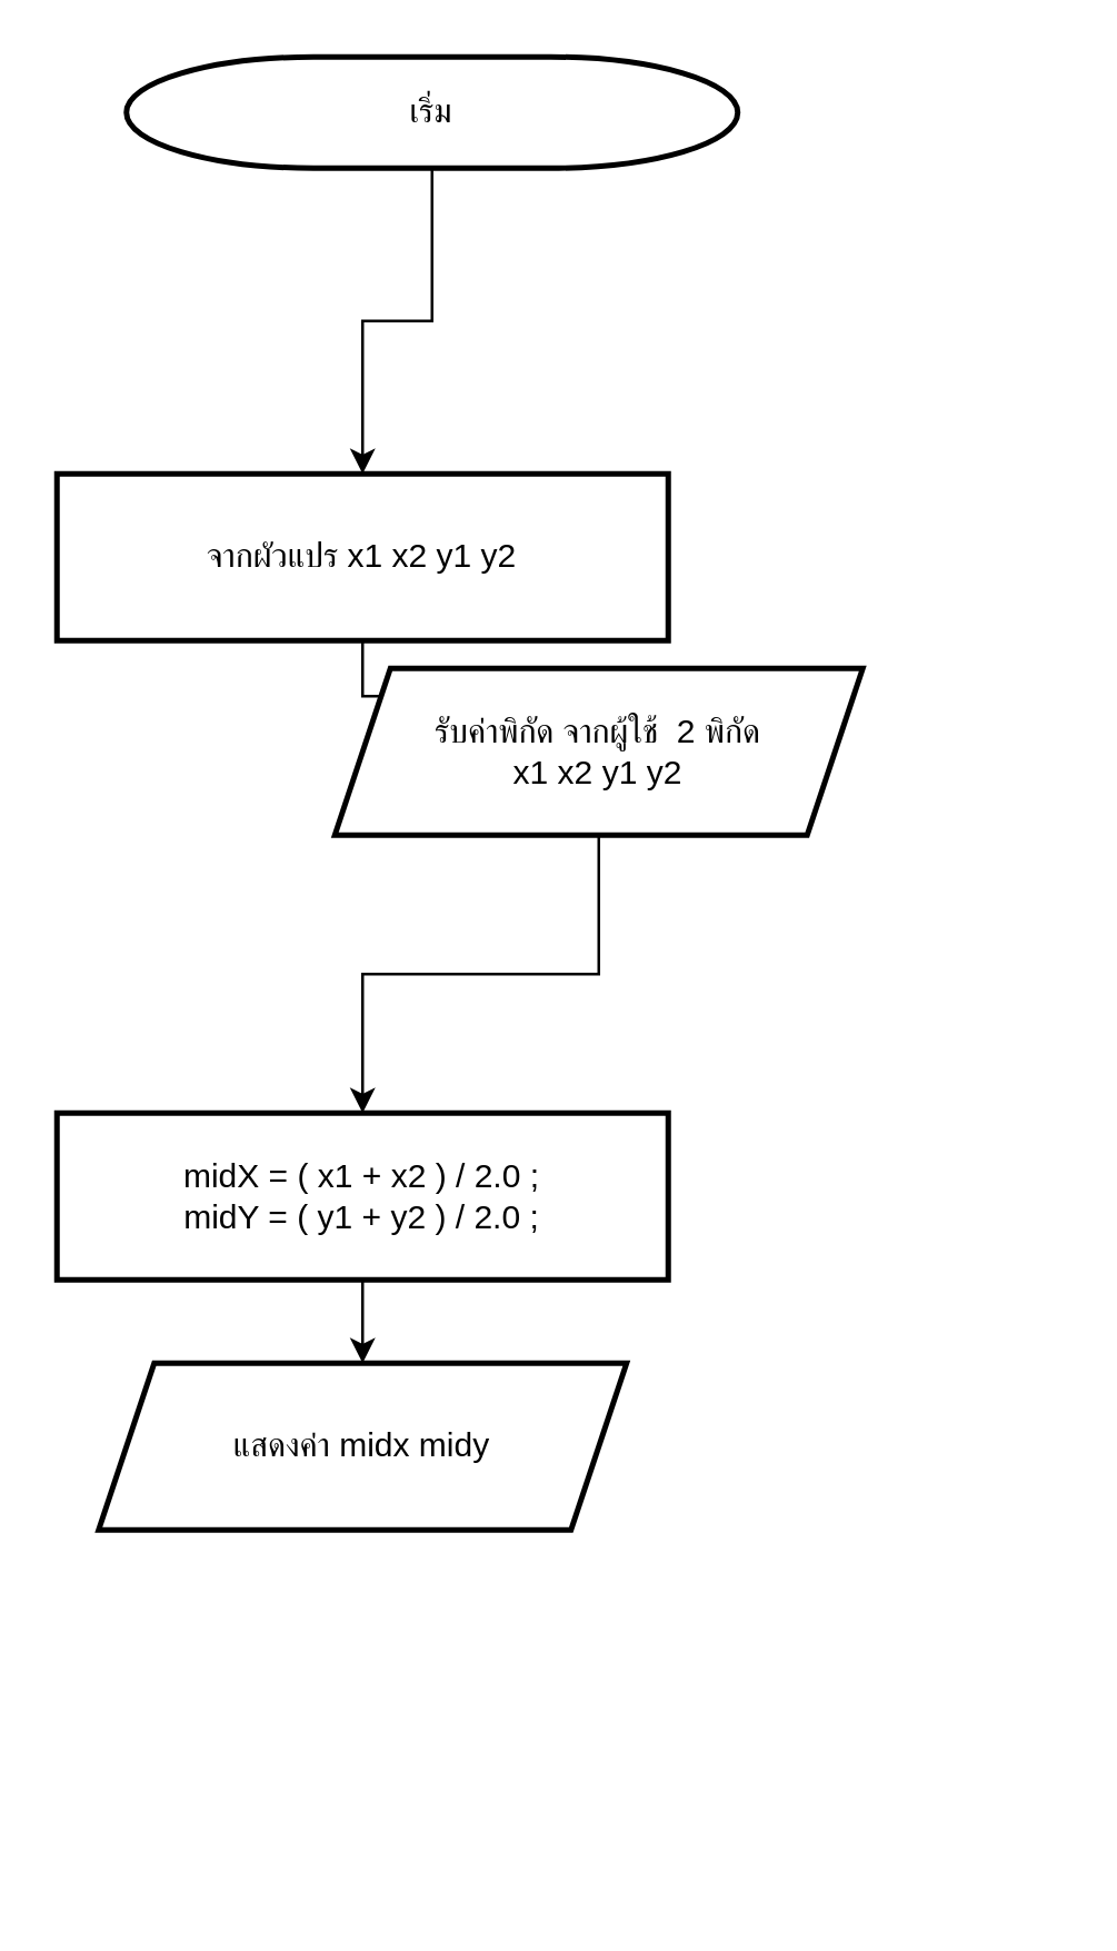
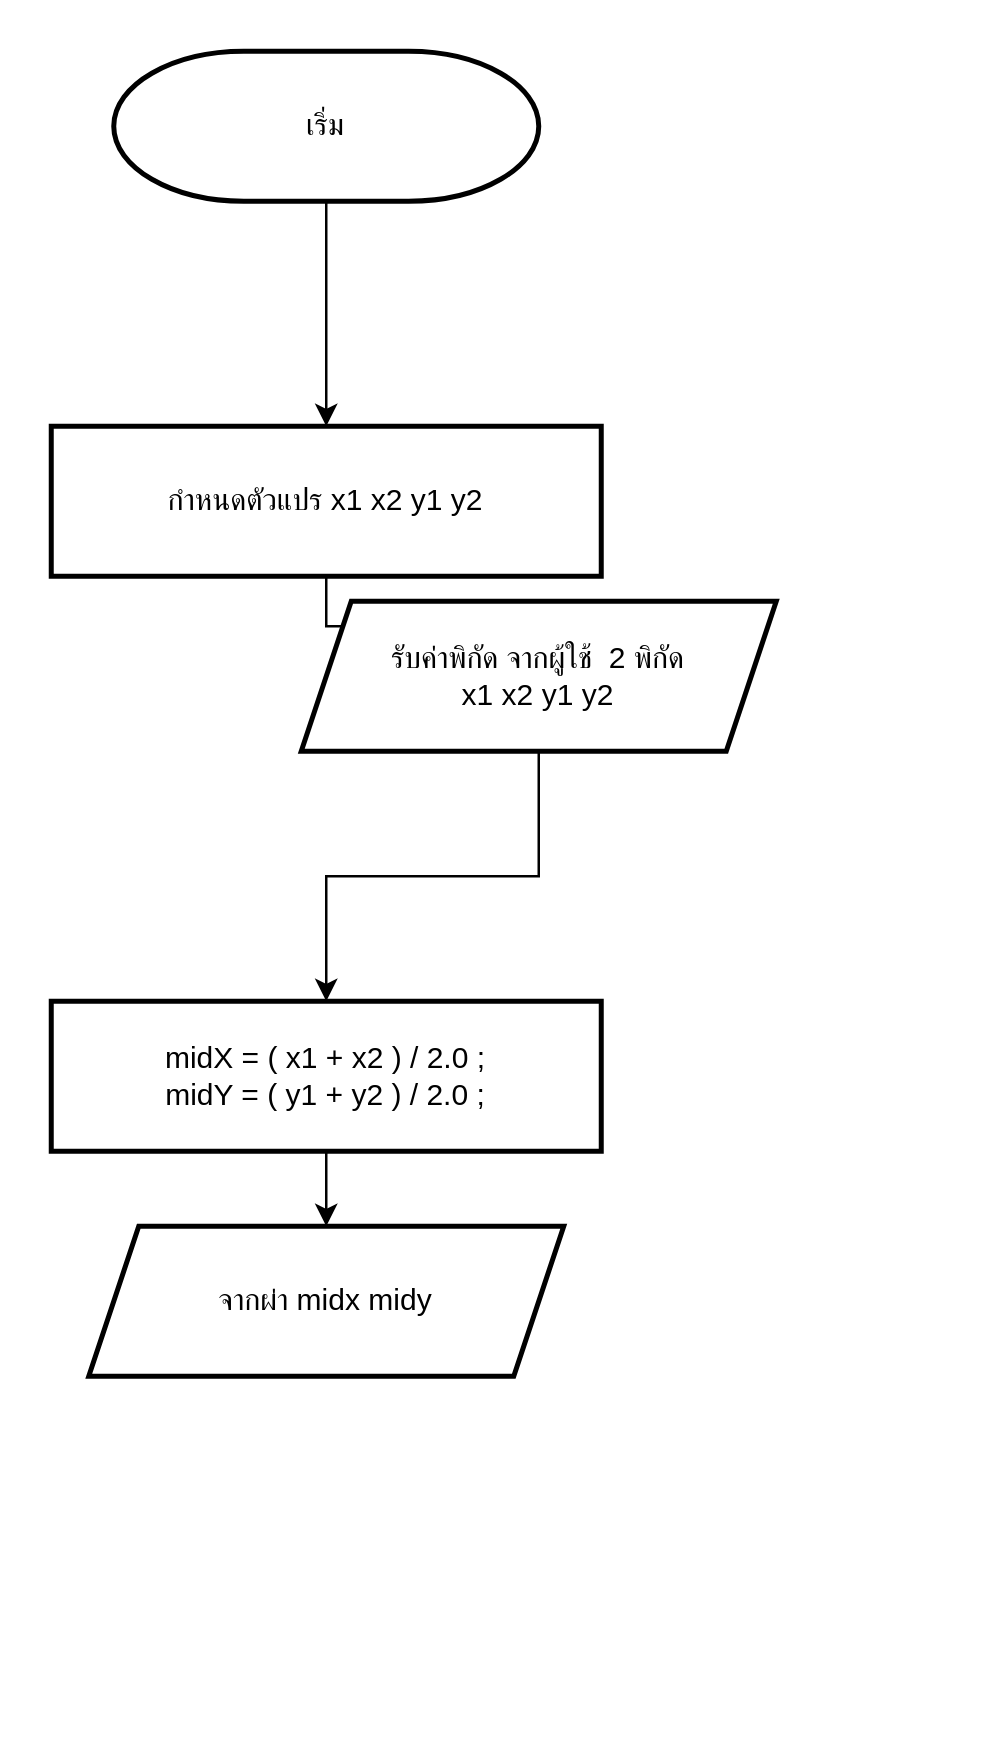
  <mxCell id="0" />
  <mxCell id="1" parent="0" />
  <mxCell id="2" value="" style="edgeStyle=orthogonalEdgeStyle;rounded=0;orthogonalLoop=1;jettySize=auto;html=1;" parent="1" source="3" target="5" edge="1"><mxGeometry relative="1" as="geometry" /></mxCell>
- <mxCell id="3" value="เริ่ม" style="strokeWidth=2;html=1;shape=mxgraph.flowchart.terminator;whiteSpace=wrap;" parent="1" vertex="1"><mxGeometry x="45" y="20" width="220" height="40" as="geometry" /></mxCell>
+ <mxCell id="3" value="เริ่ม" style="strokeWidth=2;html=1;shape=mxgraph.flowchart.terminator;whiteSpace=wrap;" parent="1" vertex="1"><mxGeometry x="45" y="20" width="170" height="60" as="geometry" /></mxCell>
  <mxCell id="4" value="" style="edgeStyle=orthogonalEdgeStyle;rounded=0;orthogonalLoop=1;jettySize=auto;html=1;" parent="1" source="5" target="7" edge="1"><mxGeometry relative="1" as="geometry" /></mxCell>
- <mxCell id="5" value="จากผัวแปร x1 x2 y1 y2" style="whiteSpace=wrap;html=1;strokeWidth=2;" parent="1" vertex="1"><mxGeometry x="20" y="170" width="220" height="60" as="geometry" /></mxCell>
+ <mxCell id="5" value="กำหนดตัวแปร x1 x2 y1 y2" style="whiteSpace=wrap;html=1;strokeWidth=2;" parent="1" vertex="1"><mxGeometry x="20" y="170" width="220" height="60" as="geometry" /></mxCell>
  <mxCell id="6" value="" style="edgeStyle=orthogonalEdgeStyle;rounded=0;orthogonalLoop=1;jettySize=auto;html=1;" edge="1" parent="1" source="7" target="12"><mxGeometry relative="1" as="geometry" /></mxCell>
  <mxCell id="7" value="รับค่าพิกัด จากผู้ใช้&amp;nbsp; 2 พิกัด&lt;div&gt;x1 x2 y1 y2&lt;br&gt;&lt;/div&gt;" style="shape=parallelogram;perimeter=parallelogramPerimeter;whiteSpace=wrap;html=1;fixedSize=1;strokeWidth=2;" parent="1" vertex="1"><mxGeometry x="120" y="240" width="190" height="60" as="geometry" /></mxCell>
  <mxCell id="8" value="" style="edgeStyle=orthogonalEdgeStyle;rounded=0;orthogonalLoop=1;jettySize=auto;html=1;" parent="1" edge="1"><mxGeometry relative="1" as="geometry"><mxPoint x="380" y="480" as="sourcePoint" /></mxGeometry></mxCell>
  <mxCell id="9" value="" style="edgeStyle=orthogonalEdgeStyle;rounded=0;orthogonalLoop=1;jettySize=auto;html=1;" parent="1" edge="1"><mxGeometry relative="1" as="geometry"><mxPoint x="380" y="580" as="sourcePoint" /></mxGeometry></mxCell>
  <mxCell id="10" value="" style="edgeStyle=orthogonalEdgeStyle;rounded=0;orthogonalLoop=1;jettySize=auto;html=1;" parent="1" edge="1"><mxGeometry relative="1" as="geometry"><mxPoint x="380" y="680" as="sourcePoint" /></mxGeometry></mxCell>
  <mxCell id="11" value="" style="edgeStyle=orthogonalEdgeStyle;rounded=0;orthogonalLoop=1;jettySize=auto;html=1;" edge="1" parent="1" source="12" target="13"><mxGeometry relative="1" as="geometry" /></mxCell>
  <mxCell id="12" value="&lt;div&gt;midX = ( x1 + x2 ) / 2.0 ;&lt;/div&gt;&lt;div&gt;midY = ( y1 + y2 ) / 2.0 ;&lt;/div&gt;" style="whiteSpace=wrap;html=1;strokeWidth=2;" vertex="1" parent="1"><mxGeometry x="20" y="400" width="220" height="60" as="geometry" /></mxCell>
- <mxCell id="13" value="&lt;div&gt;แสดงค่า midx midy&lt;/div&gt;" style="shape=parallelogram;perimeter=parallelogramPerimeter;whiteSpace=wrap;html=1;fixedSize=1;strokeWidth=2;" vertex="1" parent="1"><mxGeometry x="35" y="490" width="190" height="60" as="geometry" /></mxCell>
+ <mxCell id="13" value="&lt;div&gt;จากผ่า midx midy&lt;/div&gt;" style="shape=parallelogram;perimeter=parallelogramPerimeter;whiteSpace=wrap;html=1;fixedSize=1;strokeWidth=2;" vertex="1" parent="1"><mxGeometry x="35" y="490" width="190" height="60" as="geometry" /></mxCell>
